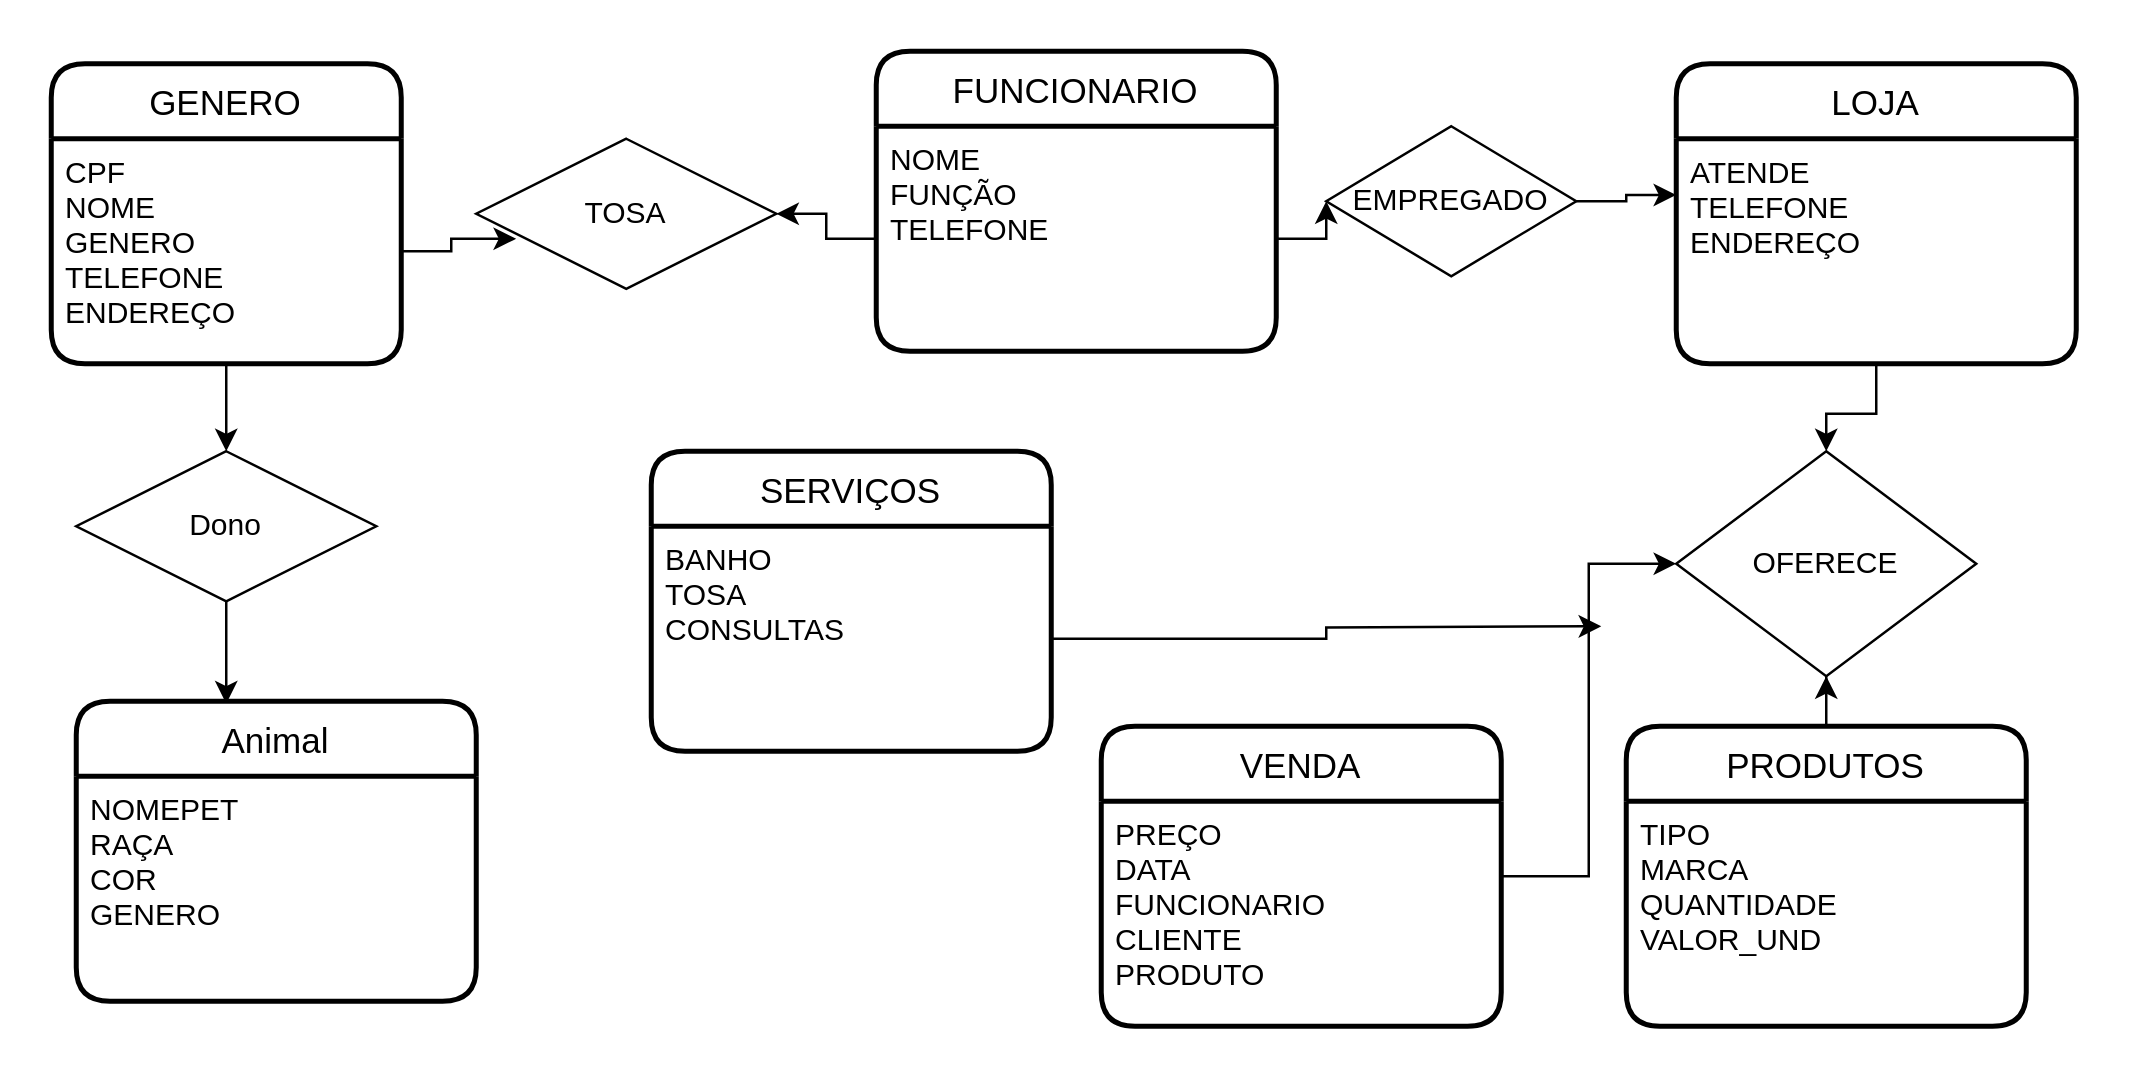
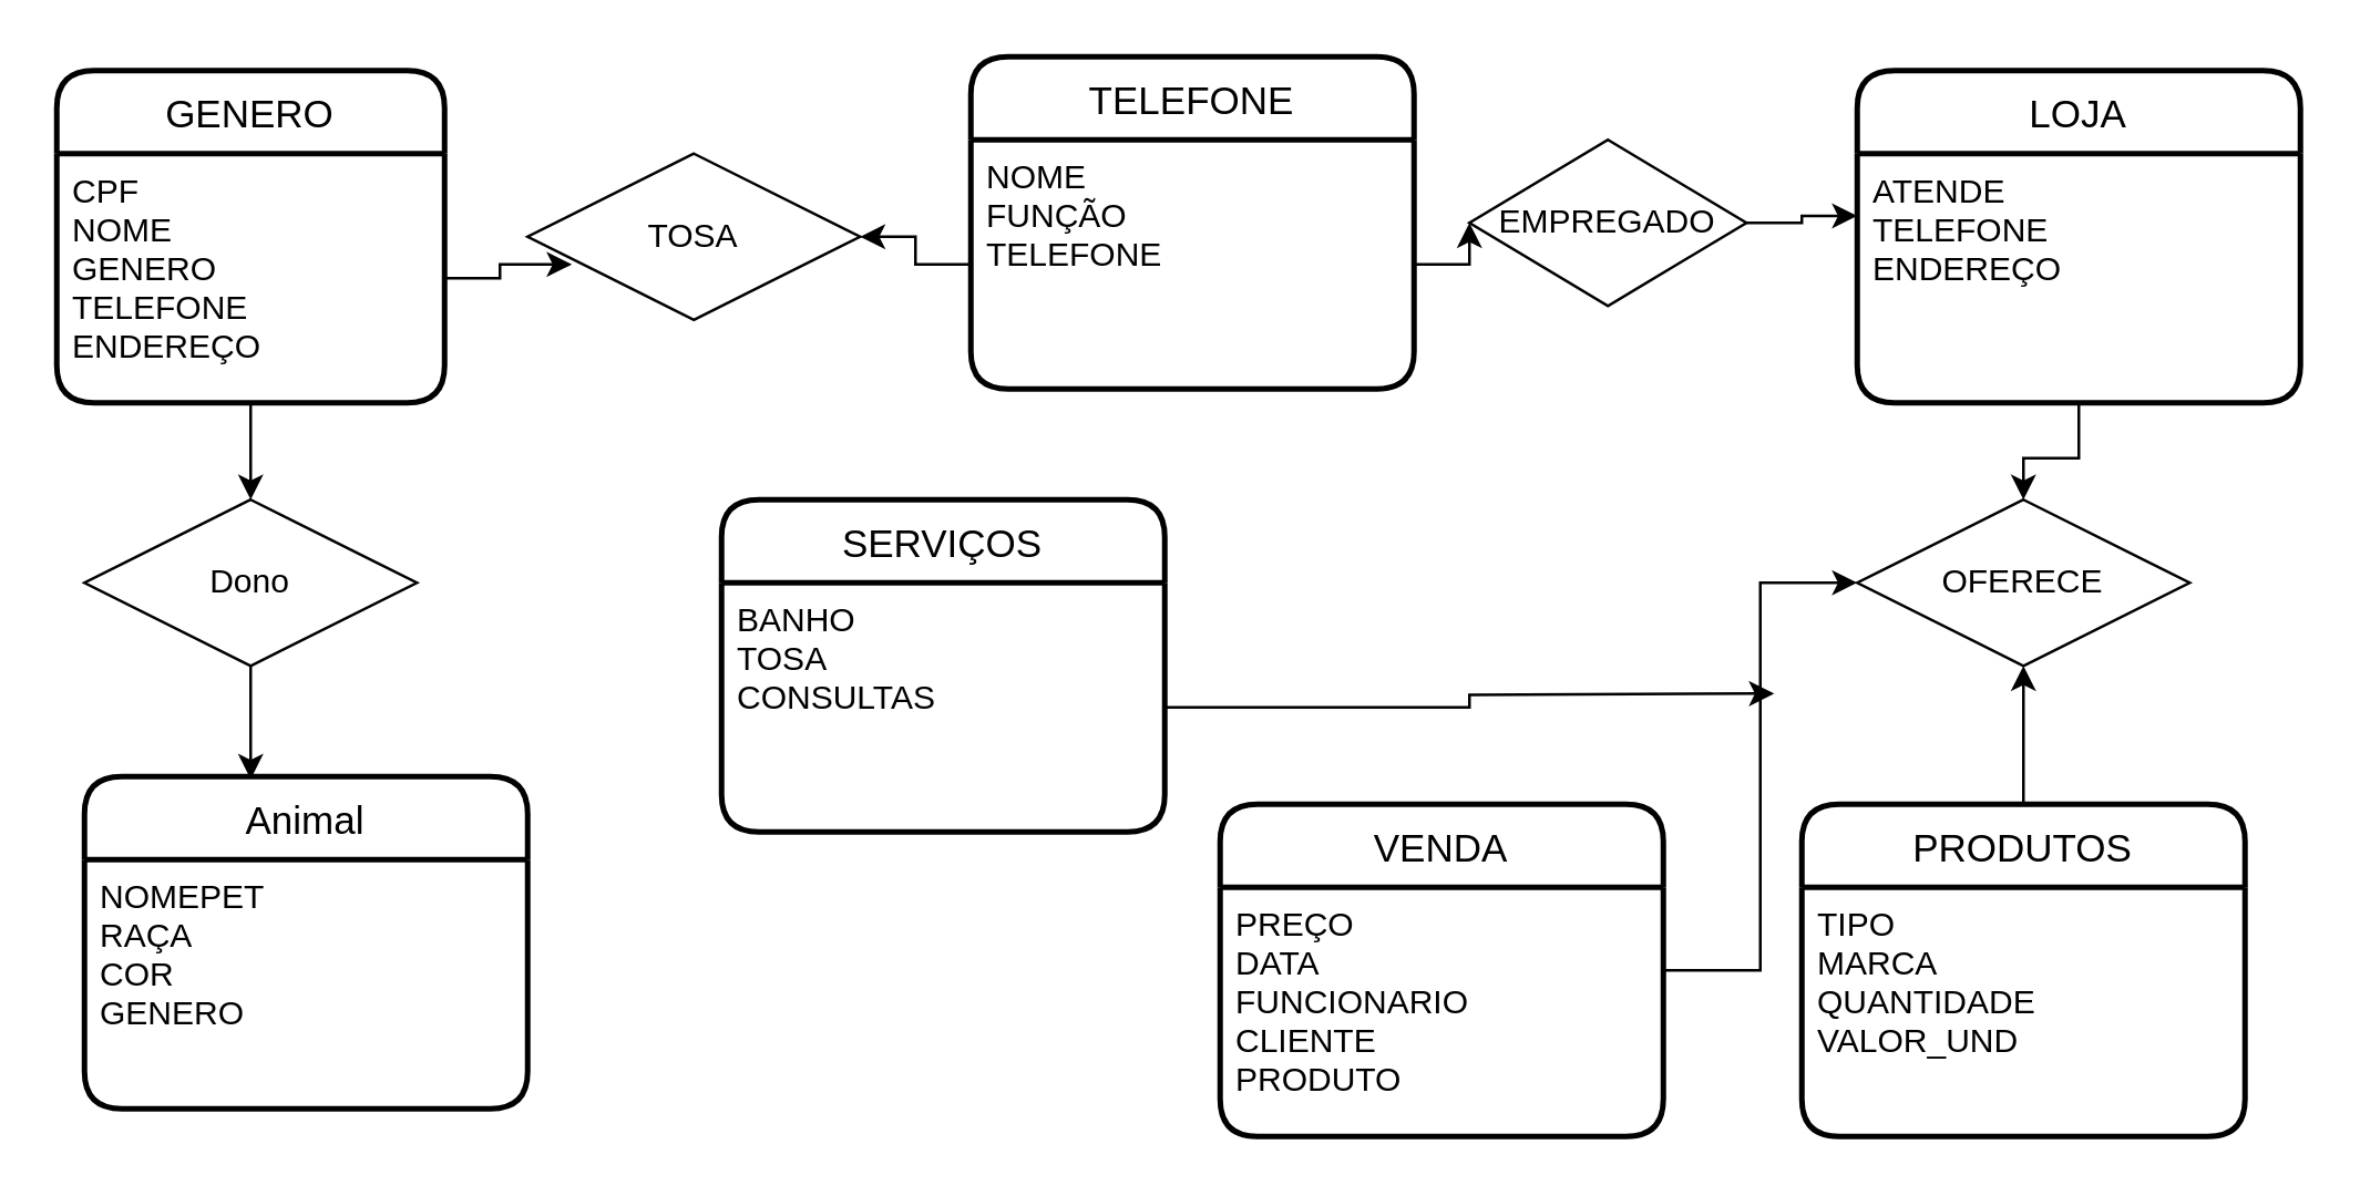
  <mxCell id="0" />
  <mxCell id="1" parent="0" />
  <mxCell id="2" value="GENERO" style="swimlane;childLayout=stackLayout;horizontal=1;startSize=30;horizontalStack=0;rounded=1;fontSize=14;fontStyle=0;strokeWidth=2;resizeParent=0;resizeLast=1;shadow=0;dashed=0;align=center;" vertex="1" parent="1"><mxGeometry x="20" y="25" width="140" height="120" as="geometry" /></mxCell>
  <mxCell id="3" value="CPF&#10;NOME&#10;GENERO&#10;TELEFONE&#10;ENDEREÇO" style="align=left;strokeColor=none;fillColor=none;spacingLeft=4;fontSize=12;verticalAlign=top;resizable=0;rotatable=0;part=1;" vertex="1" parent="2"><mxGeometry y="30" width="140" height="90" as="geometry" /></mxCell>
  <mxCell id="4" value="" style="edgeStyle=orthogonalEdgeStyle;rounded=0;orthogonalLoop=1;jettySize=auto;html=1;entryX=0.375;entryY=0.008;entryDx=0;entryDy=0;entryPerimeter=0;" edge="1" parent="1" source="5" target="6"><mxGeometry relative="1" as="geometry" /></mxCell>
  <mxCell id="5" value="Dono" style="shape=rhombus;perimeter=rhombusPerimeter;whiteSpace=wrap;html=1;align=center;" vertex="1" parent="1"><mxGeometry x="30" y="180" width="120" height="60" as="geometry" /></mxCell>
  <mxCell id="6" value="Animal" style="swimlane;childLayout=stackLayout;horizontal=1;startSize=30;horizontalStack=0;rounded=1;fontSize=14;fontStyle=0;strokeWidth=2;resizeParent=0;resizeLast=1;shadow=0;dashed=0;align=center;" vertex="1" parent="1"><mxGeometry x="30" y="280" width="160" height="120" as="geometry" /></mxCell>
  <mxCell id="7" value="NOMEPET&#10;RAÇA&#10;COR&#10;GENERO" style="align=left;strokeColor=none;fillColor=none;spacingLeft=4;fontSize=12;verticalAlign=top;resizable=0;rotatable=0;part=1;" vertex="1" parent="6"><mxGeometry y="30" width="160" height="90" as="geometry" /></mxCell>
  <mxCell id="8" value="" style="whiteSpace=wrap;html=1;" vertex="1" parent="6"><mxGeometry y="120" width="160" as="geometry" /></mxCell>
  <mxCell id="9" value="TOSA" style="shape=rhombus;perimeter=rhombusPerimeter;whiteSpace=wrap;html=1;align=center;" vertex="1" parent="1"><mxGeometry x="190" y="55" width="120" height="60" as="geometry" /></mxCell>
  <mxCell id="10" value="" style="edgeStyle=orthogonalEdgeStyle;rounded=0;orthogonalLoop=1;jettySize=auto;html=1;entryX=0;entryY=0.25;entryDx=0;entryDy=0;" edge="1" parent="1" source="11" target="16"><mxGeometry relative="1" as="geometry" /></mxCell>
  <mxCell id="11" value="EMPREGADO" style="shape=rhombus;perimeter=rhombusPerimeter;whiteSpace=wrap;html=1;align=center;" vertex="1" parent="1"><mxGeometry x="530" y="50" width="100" height="60" as="geometry" /></mxCell>
- <mxCell id="12" value="FUNCIONARIO" style="swimlane;childLayout=stackLayout;horizontal=1;startSize=30;horizontalStack=0;rounded=1;fontSize=14;fontStyle=0;strokeWidth=2;resizeParent=0;resizeLast=1;shadow=0;dashed=0;align=center;" vertex="1" parent="1"><mxGeometry x="350" y="20" width="160" height="120" as="geometry" /></mxCell>
+ <mxCell id="12" value="TELEFONE" style="swimlane;childLayout=stackLayout;horizontal=1;startSize=30;horizontalStack=0;rounded=1;fontSize=14;fontStyle=0;strokeWidth=2;resizeParent=0;resizeLast=1;shadow=0;dashed=0;align=center;" vertex="1" parent="1"><mxGeometry x="350" y="20" width="160" height="120" as="geometry" /></mxCell>
  <mxCell id="13" value="NOME&#10;FUNÇÃO&#10;TELEFONE" style="align=left;strokeColor=none;fillColor=none;spacingLeft=4;fontSize=12;verticalAlign=top;resizable=0;rotatable=0;part=1;" vertex="1" parent="12"><mxGeometry y="30" width="160" height="90" as="geometry" /></mxCell>
- <mxCell id="14" value="OFERECE" style="shape=rhombus;perimeter=rhombusPerimeter;whiteSpace=wrap;html=1;align=center;" vertex="1" parent="1"><mxGeometry x="670" y="180" width="120" height="90" as="geometry" /></mxCell>
+ <mxCell id="14" value="OFERECE" style="shape=rhombus;perimeter=rhombusPerimeter;whiteSpace=wrap;html=1;align=center;" vertex="1" parent="1"><mxGeometry x="670" y="180" width="120" height="60" as="geometry" /></mxCell>
  <mxCell id="15" value="LOJA" style="swimlane;childLayout=stackLayout;horizontal=1;startSize=30;horizontalStack=0;rounded=1;fontSize=14;fontStyle=0;strokeWidth=2;resizeParent=0;resizeLast=1;shadow=0;dashed=0;align=center;" vertex="1" parent="1"><mxGeometry x="670" y="25" width="160" height="120" as="geometry" /></mxCell>
  <mxCell id="16" value="ATENDE&#10;TELEFONE&#10;ENDEREÇO" style="align=left;strokeColor=none;fillColor=none;spacingLeft=4;fontSize=12;verticalAlign=top;resizable=0;rotatable=0;part=1;" vertex="1" parent="15"><mxGeometry y="30" width="160" height="90" as="geometry" /></mxCell>
  <mxCell id="17" value="" style="whiteSpace=wrap;html=1;" vertex="1" parent="15"><mxGeometry y="120" width="160" as="geometry" /></mxCell>
  <mxCell id="18" value="" style="edgeStyle=orthogonalEdgeStyle;rounded=0;orthogonalLoop=1;jettySize=auto;html=1;" edge="1" parent="1" source="19" target="14"><mxGeometry relative="1" as="geometry" /></mxCell>
  <mxCell id="19" value="PRODUTOS" style="swimlane;childLayout=stackLayout;horizontal=1;startSize=30;horizontalStack=0;rounded=1;fontSize=14;fontStyle=0;strokeWidth=2;resizeParent=0;resizeLast=1;shadow=0;dashed=0;align=center;" vertex="1" parent="1"><mxGeometry x="650" y="290" width="160" height="120" as="geometry" /></mxCell>
  <mxCell id="20" value="TIPO&#10;MARCA&#10;QUANTIDADE&#10;VALOR_UND&#10;" style="align=left;strokeColor=none;fillColor=none;spacingLeft=4;fontSize=12;verticalAlign=top;resizable=0;rotatable=0;part=1;" vertex="1" parent="19"><mxGeometry y="30" width="160" height="90" as="geometry" /></mxCell>
  <mxCell id="21" value="SERVIÇOS" style="swimlane;childLayout=stackLayout;horizontal=1;startSize=30;horizontalStack=0;rounded=1;fontSize=14;fontStyle=0;strokeWidth=2;resizeParent=0;resizeLast=1;shadow=0;dashed=0;align=center;" vertex="1" parent="1"><mxGeometry x="260" y="180" width="160" height="120" as="geometry" /></mxCell>
  <mxCell id="22" value="BANHO&#10;TOSA&#10;CONSULTAS" style="align=left;strokeColor=none;fillColor=none;spacingLeft=4;fontSize=12;verticalAlign=top;resizable=0;rotatable=0;part=1;" vertex="1" parent="21"><mxGeometry y="30" width="160" height="90" as="geometry" /></mxCell>
  <mxCell id="23" value="" style="edgeStyle=orthogonalEdgeStyle;rounded=0;orthogonalLoop=1;jettySize=auto;html=1;" edge="1" parent="1" source="16" target="14"><mxGeometry relative="1" as="geometry" /></mxCell>
  <mxCell id="24" style="edgeStyle=orthogonalEdgeStyle;rounded=0;orthogonalLoop=1;jettySize=auto;html=1;exitX=1;exitY=0.5;exitDx=0;exitDy=0;entryX=0.133;entryY=0.667;entryDx=0;entryDy=0;entryPerimeter=0;" edge="1" parent="1" source="3" target="9"><mxGeometry relative="1" as="geometry" /></mxCell>
  <mxCell id="25" value="" style="edgeStyle=orthogonalEdgeStyle;rounded=0;orthogonalLoop=1;jettySize=auto;html=1;" edge="1" parent="1" source="13" target="9"><mxGeometry relative="1" as="geometry" /></mxCell>
  <mxCell id="26" value="" style="edgeStyle=orthogonalEdgeStyle;rounded=0;orthogonalLoop=1;jettySize=auto;html=1;" edge="1" parent="1" source="13" target="11"><mxGeometry relative="1" as="geometry" /></mxCell>
  <mxCell id="27" value="" style="edgeStyle=orthogonalEdgeStyle;rounded=0;orthogonalLoop=1;jettySize=auto;html=1;" edge="1" parent="1" source="3" target="5"><mxGeometry relative="1" as="geometry" /></mxCell>
  <mxCell id="28" value="" style="edgeStyle=orthogonalEdgeStyle;rounded=0;orthogonalLoop=1;jettySize=auto;html=1;entryX=0;entryY=0.5;entryDx=0;entryDy=0;" edge="1" parent="1" source="29" target="14"><mxGeometry relative="1" as="geometry"><mxPoint x="550" y="210" as="targetPoint" /></mxGeometry></mxCell>
  <mxCell id="29" value="VENDA" style="swimlane;childLayout=stackLayout;horizontal=1;startSize=30;horizontalStack=0;rounded=1;fontSize=14;fontStyle=0;strokeWidth=2;resizeParent=0;resizeLast=1;shadow=0;dashed=0;align=center;" vertex="1" parent="1"><mxGeometry x="440" y="290" width="160" height="120" as="geometry" /></mxCell>
  <mxCell id="30" value="PREÇO&#10;DATA&#10;FUNCIONARIO&#10;CLIENTE&#10;PRODUTO" style="align=left;strokeColor=none;fillColor=none;spacingLeft=4;fontSize=12;verticalAlign=top;resizable=0;rotatable=0;part=1;" vertex="1" parent="29"><mxGeometry y="30" width="160" height="90" as="geometry" /></mxCell>
  <mxCell id="31" value="" style="edgeStyle=orthogonalEdgeStyle;rounded=0;orthogonalLoop=1;jettySize=auto;html=1;" edge="1" parent="1" source="22"><mxGeometry relative="1" as="geometry"><mxPoint x="640" y="250" as="targetPoint" /></mxGeometry></mxCell>
